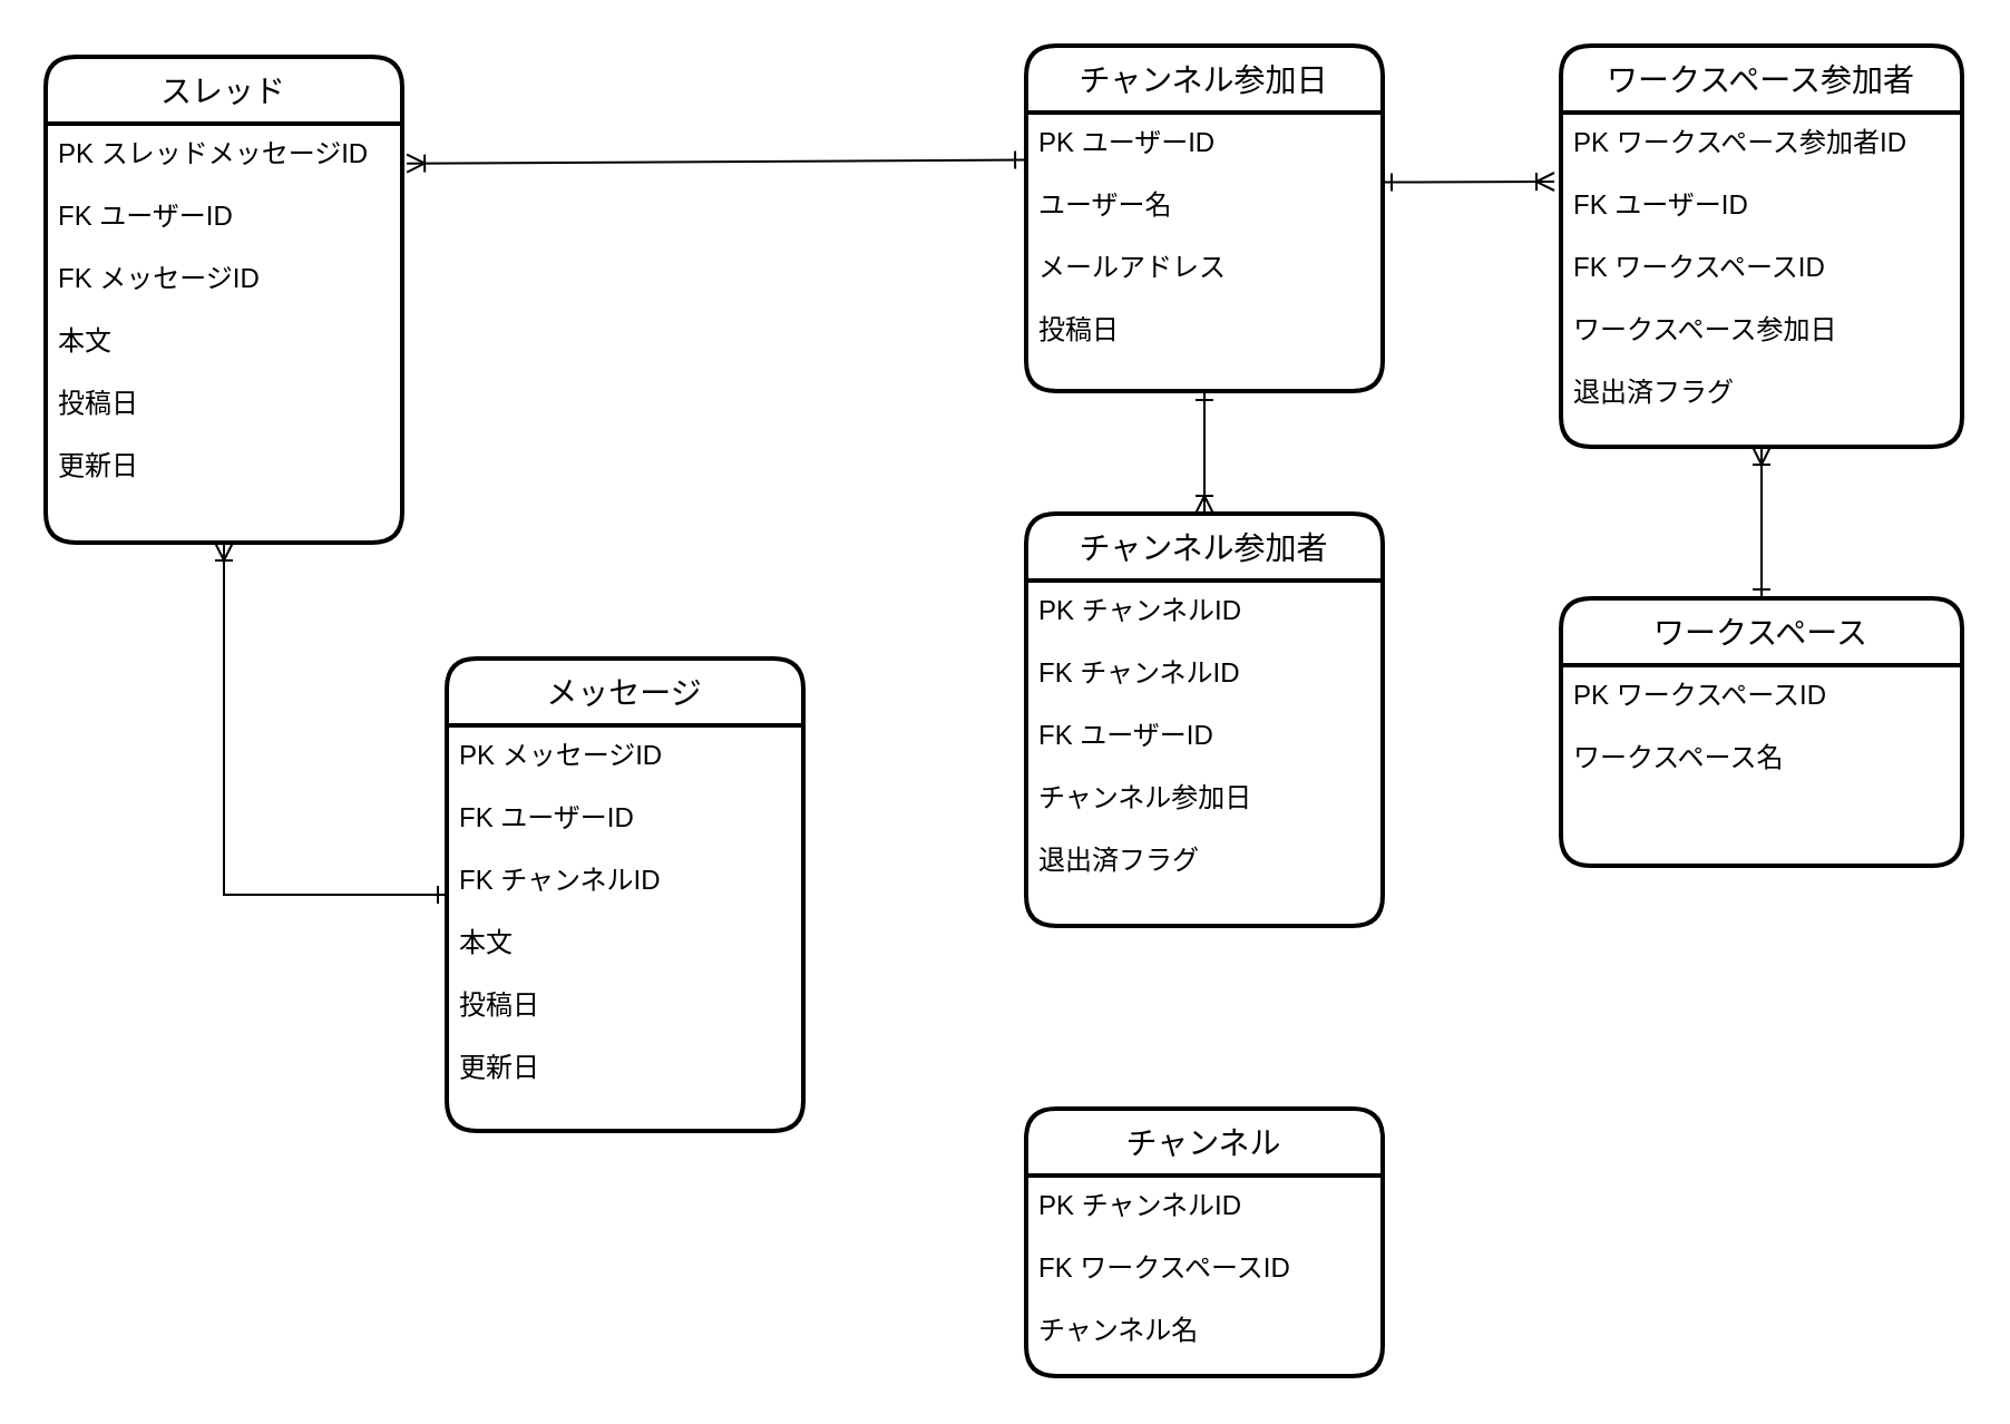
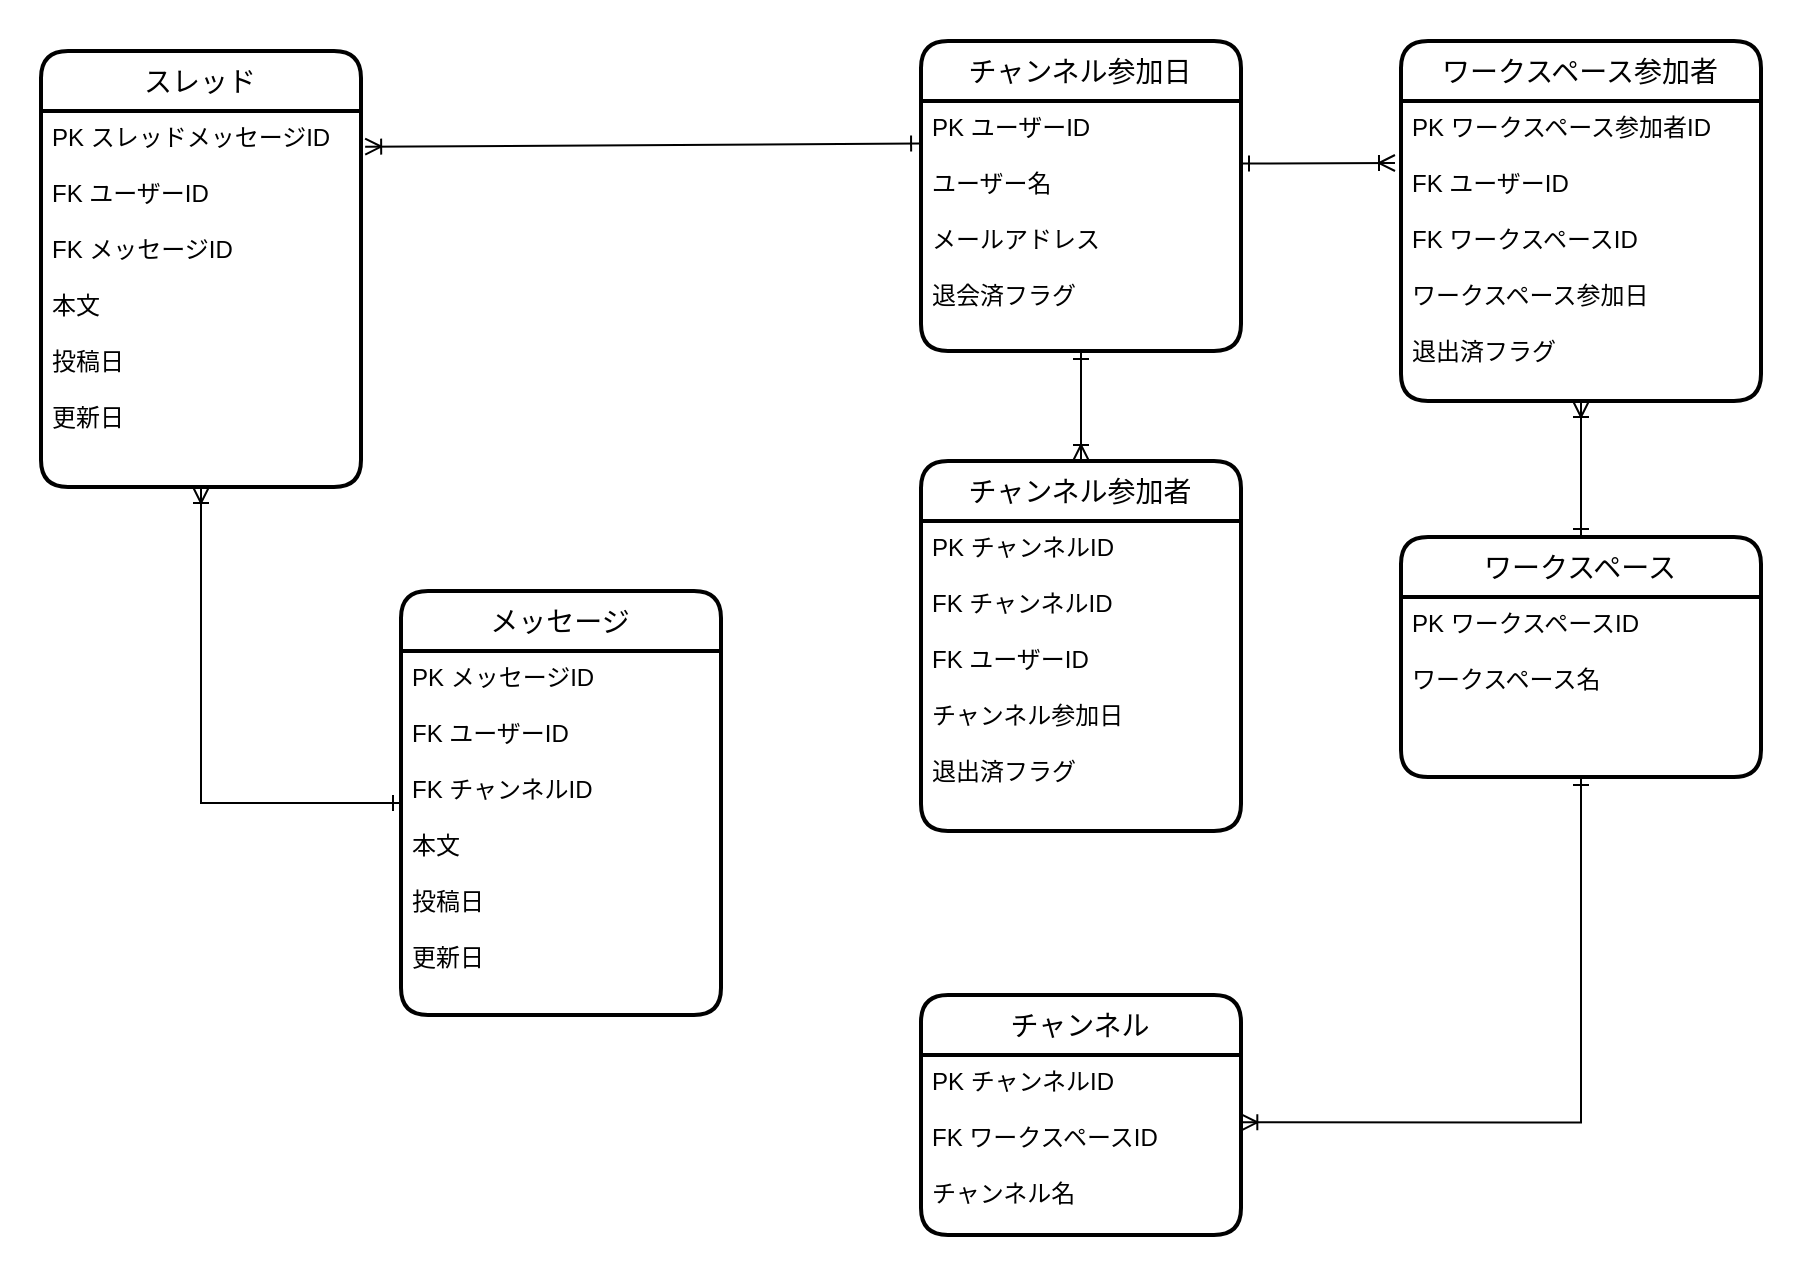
  <mxCell id="0" />
  <mxCell id="1" parent="0" />
  <mxCell id="2" style="edgeStyle=orthogonalEdgeStyle;rounded=0;orthogonalLoop=1;jettySize=auto;html=1;exitX=0;exitY=0.5;exitDx=0;exitDy=0;entryX=0.5;entryY=1;entryDx=0;entryDy=0;startArrow=ERone;startFill=0;endArrow=ERoneToMany;endFill=0;" parent="1" source="3" target="10" edge="1"><mxGeometry relative="1" as="geometry" /></mxCell>
  <mxCell id="3" value="メッセージ" style="swimlane;childLayout=stackLayout;horizontal=1;startSize=30;horizontalStack=0;rounded=1;fontSize=14;fontStyle=0;strokeWidth=2;resizeParent=0;resizeLast=1;shadow=0;dashed=0;align=center;" parent="1" vertex="1"><mxGeometry x="200" y="295" width="160" height="212" as="geometry" /></mxCell>
  <mxCell id="4" value="PK メッセージID&#10;&#10;FK ユーザーID&#10;&#10;FK チャンネルID&#10;&#10;本文&#10;&#10;投稿日&#10;&#10;更新日" style="align=left;strokeColor=none;fillColor=none;spacingLeft=4;fontSize=12;verticalAlign=top;resizable=0;rotatable=0;part=1;" parent="3" vertex="1"><mxGeometry y="30" width="160" height="182" as="geometry" /></mxCell>
  <mxCell id="5" value="チャンネル参加日" style="swimlane;childLayout=stackLayout;horizontal=1;startSize=30;horizontalStack=0;rounded=1;fontSize=14;fontStyle=0;strokeWidth=2;resizeParent=0;resizeLast=1;shadow=0;dashed=0;align=center;" parent="1" vertex="1"><mxGeometry x="460" y="20" width="160" height="155" as="geometry" /></mxCell>
- <mxCell id="6" value="PK ユーザーID&#10;&#10;ユーザー名&#10;&#10;メールアドレス&#10;&#10;投稿日" style="align=left;strokeColor=none;fillColor=none;spacingLeft=4;fontSize=12;verticalAlign=top;resizable=0;rotatable=0;part=1;" parent="5" vertex="1"><mxGeometry y="30" width="160" height="125" as="geometry" /></mxCell>
+ <mxCell id="6" value="PK ユーザーID&#10;&#10;ユーザー名&#10;&#10;メールアドレス&#10;&#10;退会済フラグ" style="align=left;strokeColor=none;fillColor=none;spacingLeft=4;fontSize=12;verticalAlign=top;resizable=0;rotatable=0;part=1;" parent="5" vertex="1"><mxGeometry y="30" width="160" height="125" as="geometry" /></mxCell>
  <mxCell id="7" value="チャンネル" style="swimlane;childLayout=stackLayout;horizontal=1;startSize=30;horizontalStack=0;rounded=1;fontSize=14;fontStyle=0;strokeWidth=2;resizeParent=0;resizeLast=1;shadow=0;dashed=0;align=center;" parent="1" vertex="1"><mxGeometry x="460" y="497" width="160" height="120" as="geometry" /></mxCell>
  <mxCell id="8" value="PK チャンネルID&#10;&#10;FK ワークスペースID&#10;&#10;チャンネル名" style="align=left;strokeColor=none;fillColor=none;spacingLeft=4;fontSize=12;verticalAlign=top;resizable=0;rotatable=0;part=1;" parent="7" vertex="1"><mxGeometry y="30" width="160" height="90" as="geometry" /></mxCell>
  <mxCell id="9" value="スレッド" style="swimlane;childLayout=stackLayout;horizontal=1;startSize=30;horizontalStack=0;rounded=1;fontSize=14;fontStyle=0;strokeWidth=2;resizeParent=0;resizeLast=1;shadow=0;dashed=0;align=center;" parent="1" vertex="1"><mxGeometry x="20" y="25" width="160" height="218" as="geometry" /></mxCell>
  <mxCell id="10" value="PK スレッドメッセージID&#10;&#10;FK ユーザーID&#10;&#10;FK メッセージID&#10;&#10;本文&#10;&#10;投稿日&#10;&#10;更新日&#10;&#10;" style="align=left;strokeColor=none;fillColor=none;spacingLeft=4;fontSize=12;verticalAlign=top;resizable=0;rotatable=0;part=1;" parent="9" vertex="1"><mxGeometry y="30" width="160" height="188" as="geometry" /></mxCell>
  <mxCell id="11" value="チャンネル参加者" style="swimlane;childLayout=stackLayout;horizontal=1;startSize=30;horizontalStack=0;rounded=1;fontSize=14;fontStyle=0;strokeWidth=2;resizeParent=0;resizeLast=1;shadow=0;dashed=0;align=center;" parent="1" vertex="1"><mxGeometry x="460" y="230" width="160" height="185" as="geometry" /></mxCell>
  <mxCell id="12" value="PK チャンネルID&#10;&#10;FK チャンネルID&#10;&#10;FK ユーザーID&#10;&#10;チャンネル参加日&#10;&#10;退出済フラグ&#10;&#10;" style="align=left;strokeColor=none;fillColor=none;spacingLeft=4;fontSize=12;verticalAlign=top;resizable=0;rotatable=0;part=1;" parent="11" vertex="1"><mxGeometry y="30" width="160" height="155" as="geometry" /></mxCell>
  <mxCell id="13" style="rounded=0;orthogonalLoop=1;jettySize=auto;html=1;exitX=-0.006;exitY=0.17;exitDx=0;exitDy=0;startArrow=ERone;startFill=0;endArrow=ERoneToMany;endFill=0;exitPerimeter=0;entryX=1.013;entryY=0.095;entryDx=0;entryDy=0;entryPerimeter=0;" parent="1" source="6" target="10" edge="1"><mxGeometry relative="1" as="geometry"><mxPoint x="164" y="93" as="targetPoint" /></mxGeometry></mxCell>
  <mxCell id="14" style="edgeStyle=orthogonalEdgeStyle;rounded=0;orthogonalLoop=1;jettySize=auto;html=1;exitX=0.5;exitY=1;exitDx=0;exitDy=0;entryX=0.5;entryY=0;entryDx=0;entryDy=0;startArrow=ERone;startFill=0;endArrow=ERoneToMany;endFill=0;" parent="1" source="6" target="11" edge="1"><mxGeometry relative="1" as="geometry" /></mxCell>
  <mxCell id="15" value="ワークスペース参加者" style="swimlane;childLayout=stackLayout;horizontal=1;startSize=30;horizontalStack=0;rounded=1;fontSize=14;fontStyle=0;strokeWidth=2;resizeParent=0;resizeLast=1;shadow=0;dashed=0;align=center;" parent="1" vertex="1"><mxGeometry x="700" y="20" width="180" height="180" as="geometry" /></mxCell>
  <mxCell id="16" value="PK ワークスペース参加者ID&#10;&#10;FK ユーザーID&#10;&#10;FK ワークスペースID&#10;&#10;ワークスペース参加日&#10;&#10;退出済フラグ&#10;" style="align=left;strokeColor=none;fillColor=none;spacingLeft=4;fontSize=12;verticalAlign=top;resizable=0;rotatable=0;part=1;" parent="15" vertex="1"><mxGeometry y="30" width="180" height="150" as="geometry" /></mxCell>
  <mxCell id="17" style="edgeStyle=orthogonalEdgeStyle;rounded=0;orthogonalLoop=1;jettySize=auto;html=1;exitX=0.5;exitY=0;exitDx=0;exitDy=0;entryX=0.5;entryY=1;entryDx=0;entryDy=0;endArrow=ERoneToMany;endFill=0;startArrow=ERone;startFill=0;" parent="1" source="18" target="16" edge="1"><mxGeometry relative="1" as="geometry" /></mxCell>
  <mxCell id="18" value="ワークスペース" style="swimlane;childLayout=stackLayout;horizontal=1;startSize=30;horizontalStack=0;rounded=1;fontSize=14;fontStyle=0;strokeWidth=2;resizeParent=0;resizeLast=1;shadow=0;dashed=0;align=center;" parent="1" vertex="1"><mxGeometry x="700" y="268" width="180" height="120" as="geometry" /></mxCell>
  <mxCell id="19" value="PK ワークスペースID&#10;&#10;ワークスペース名" style="align=left;strokeColor=none;fillColor=none;spacingLeft=4;fontSize=12;verticalAlign=top;resizable=0;rotatable=0;part=1;" parent="18" vertex="1"><mxGeometry y="30" width="180" height="90" as="geometry" /></mxCell>
+ <mxCell id="20" style="edgeStyle=orthogonalEdgeStyle;rounded=0;orthogonalLoop=1;jettySize=auto;html=1;entryX=1.001;entryY=0.374;entryDx=0;entryDy=0;entryPerimeter=0;exitX=0.5;exitY=1;exitDx=0;exitDy=0;startArrow=ERone;startFill=0;endArrow=ERoneToMany;endFill=0;" parent="1" source="18" target="8" edge="1"><mxGeometry relative="1" as="geometry" /></mxCell>
  <mxCell id="21" style="rounded=0;orthogonalLoop=1;jettySize=auto;html=1;exitX=1;exitY=0.25;exitDx=0;exitDy=0;startArrow=ERone;startFill=0;endArrow=ERoneToMany;endFill=0;" parent="1" source="6" edge="1"><mxGeometry relative="1" as="geometry"><mxPoint x="697" y="81" as="targetPoint" /></mxGeometry></mxCell>
